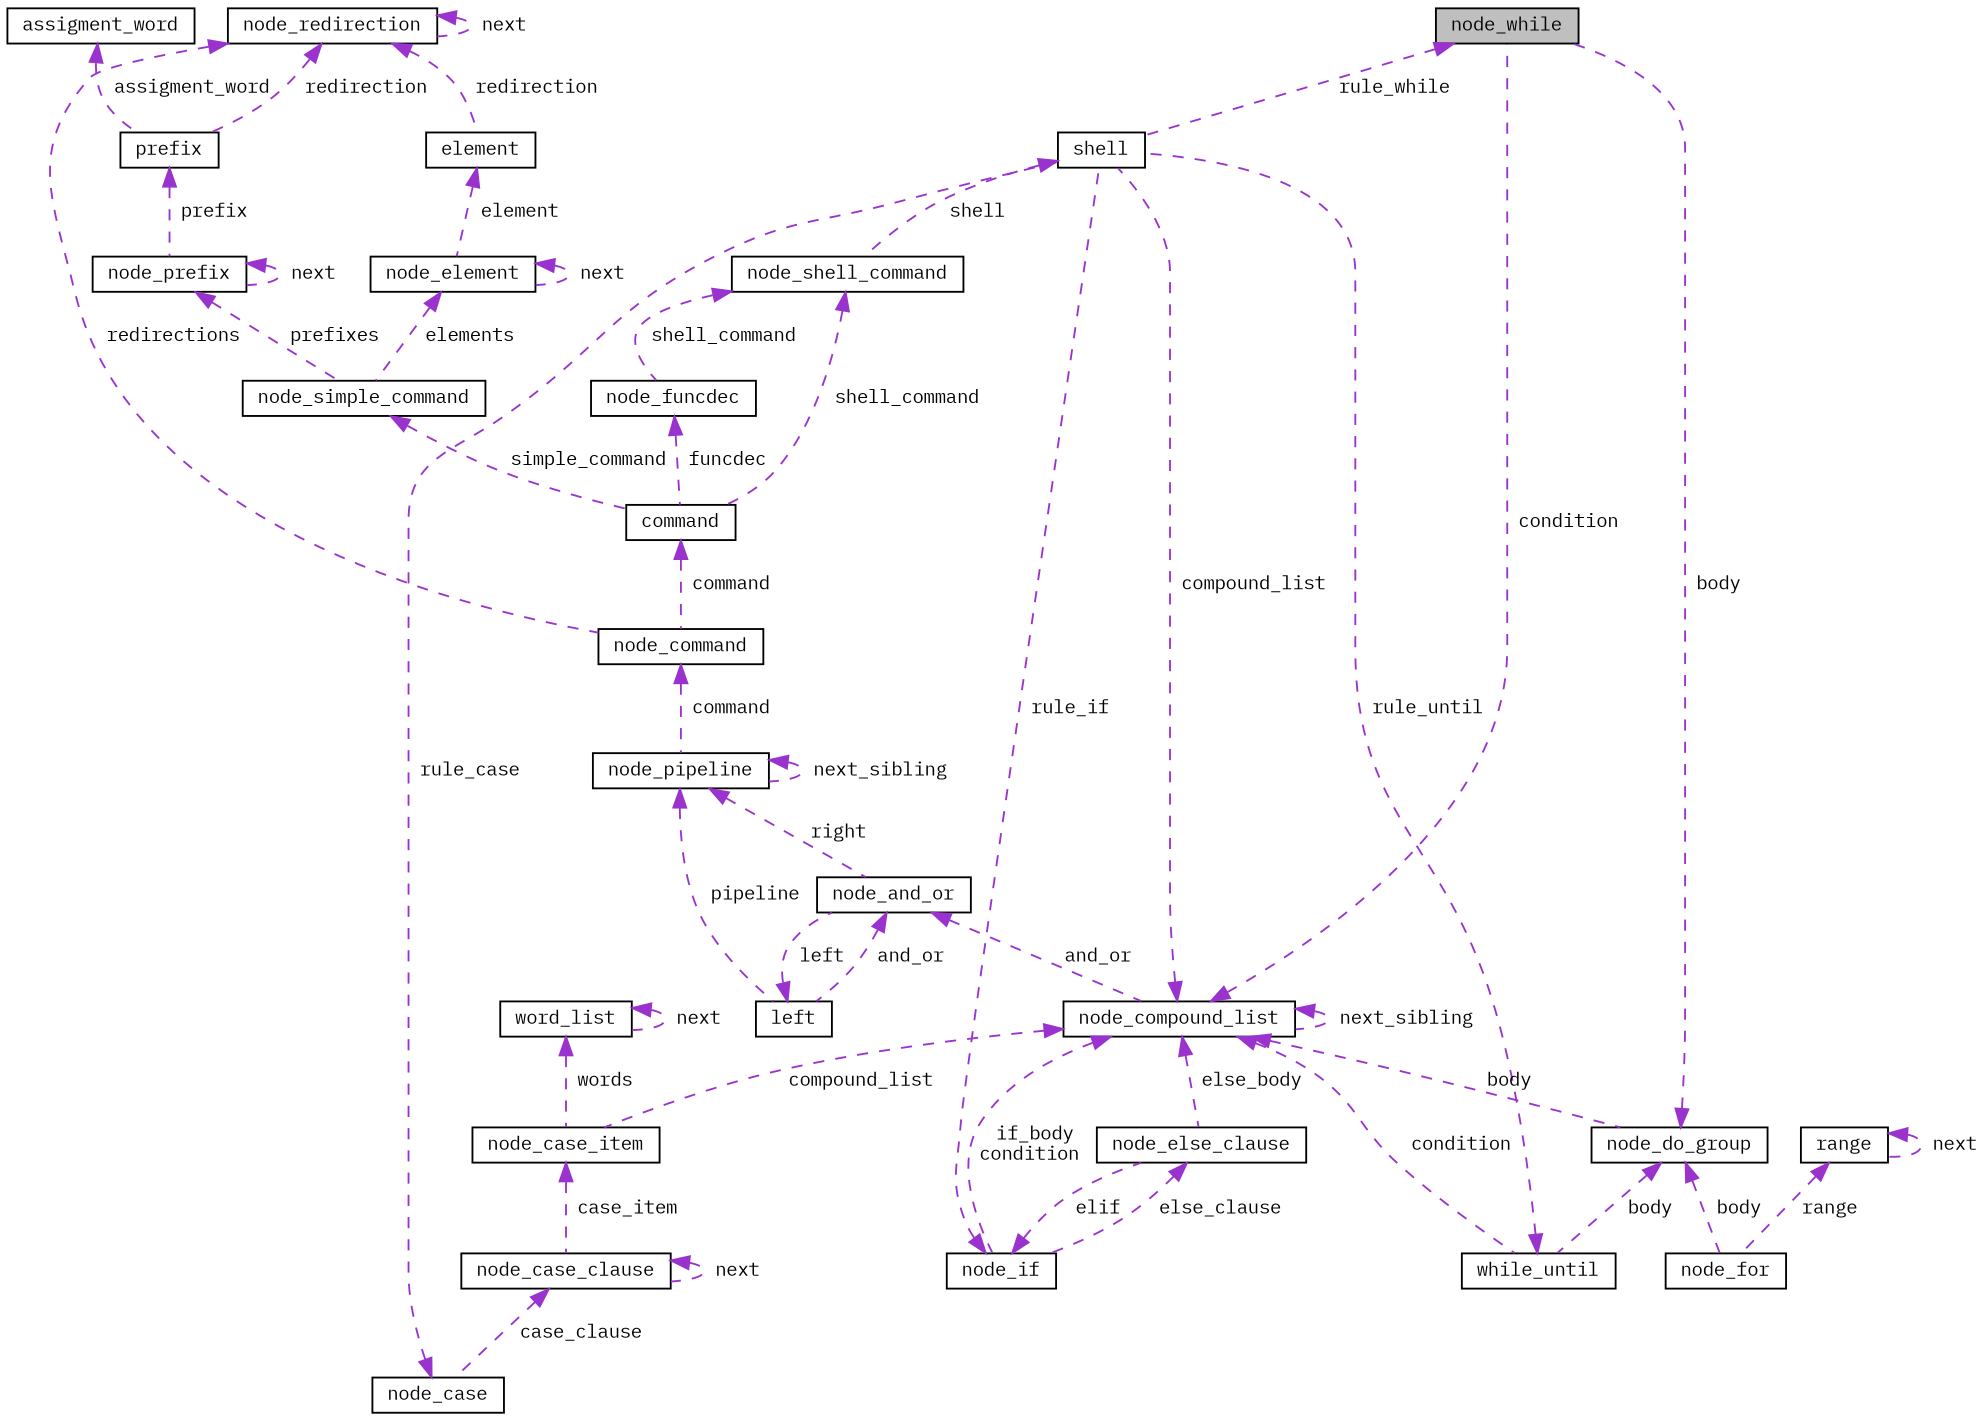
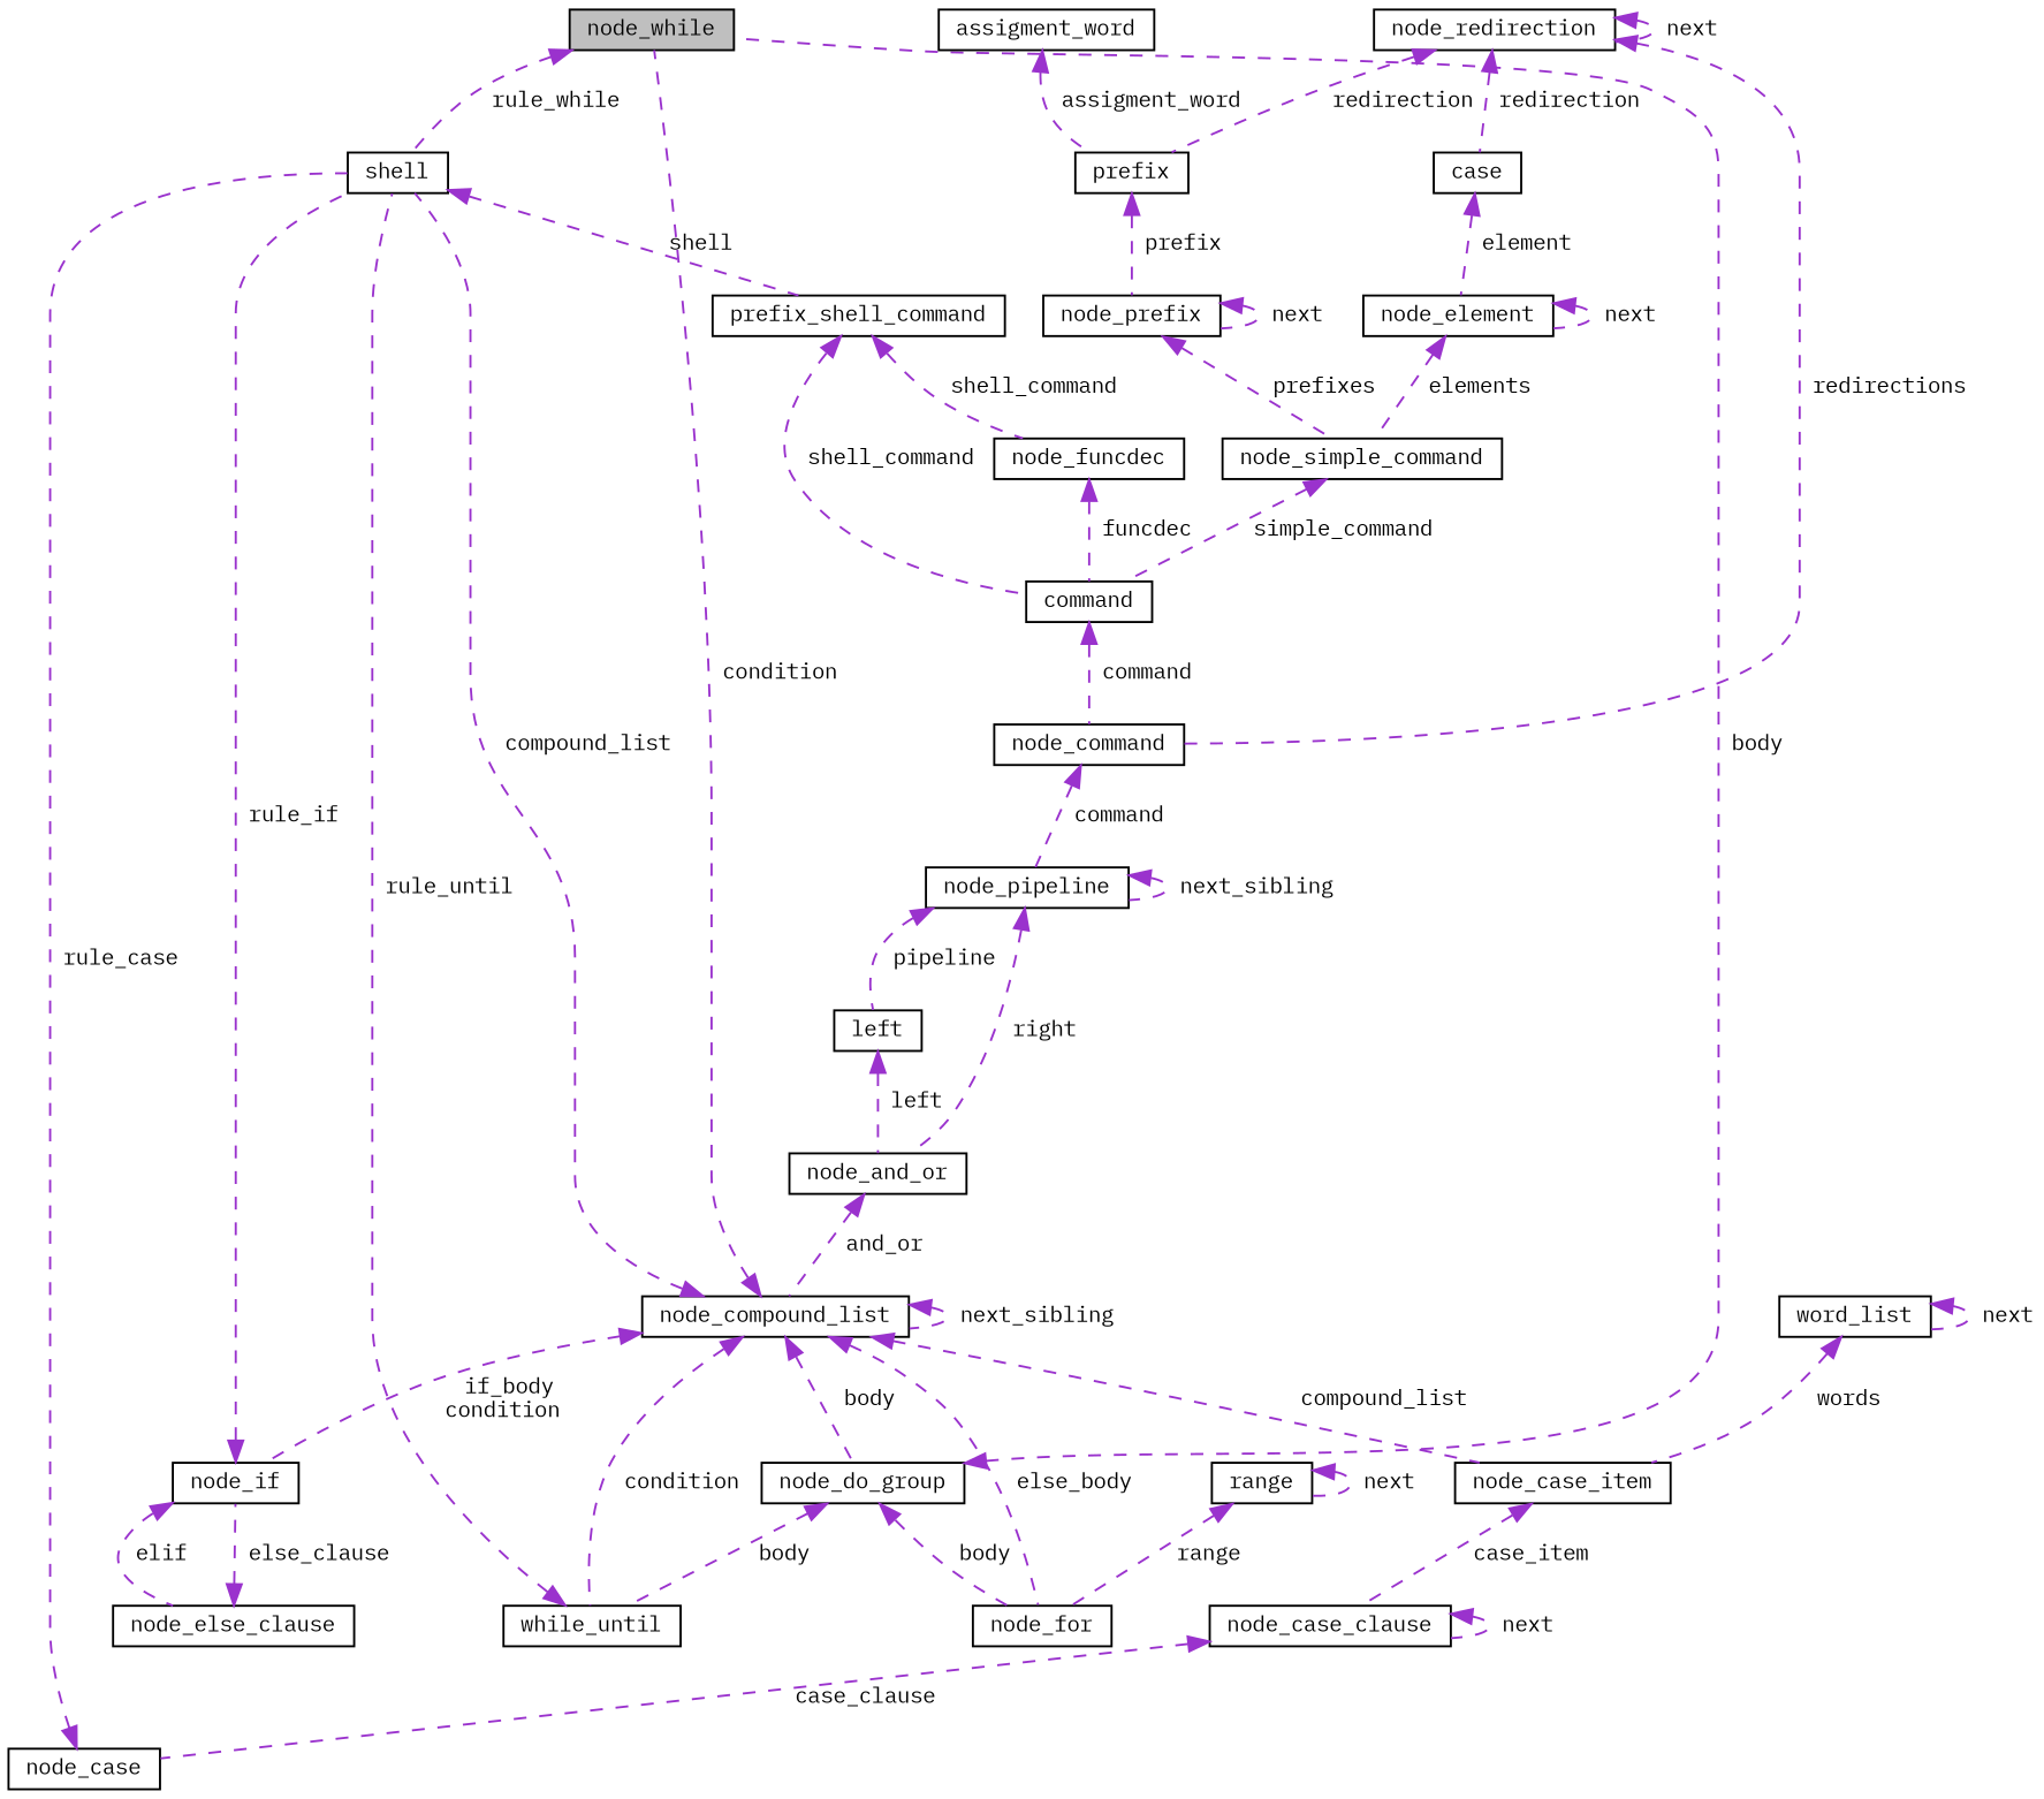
  digraph {
    fontname="IBM Plex Mono"
    node [color=black fillcolor=white fontname="IBM Plex Mono" fontsize=10 shape=record style=filled]
    edge [color=darkorchid3 dir=back fontname="IBM Plex Mono" fontsize=10 labelfontname=Helvetica labelfontsize=10 style=dashed]
    n1 [fillcolor=grey75 fontcolor=black height=0.2 label=node_while width=0.4]
    n2 [height=0.2 label=shell width=0.4]
-   n3 [height=0.2 label=node_shell_command width=0.4]
+   n3 [height=0.2 label=prefix_shell_command width=0.4]
    n4 [height=0.2 label=node_do_group width=0.4]
    n5 [height=0.2 label=while_until width=0.4]
    n6 [height=0.2 label=node_for width=0.4]
    n7 [height=0.2 label=node_compound_list width=0.4]
    n8 [height=0.2 label=node_if width=0.4]
    n9 [height=0.2 label=node_else_clause width=0.4]
    n10 [height=0.2 label=node_case_item width=0.4]
    n11 [height=0.2 label=node_case_clause width=0.4]
    n12 [height=0.2 label=node_and_or width=0.4]
    n13 [height=0.2 label=left width=0.4]
    n14 [height=0.2 label=node_pipeline width=0.4]
    n15 [height=0.2 label=node_command width=0.4]
    n16 [height=0.2 label=node_redirection width=0.4]
-   n17 [height=0.2 label=element width=0.4]
+   n17 [height=0.2 label=case width=0.4]
    n18 [height=0.2 label=prefix width=0.4]
    n19 [height=0.2 label=node_element width=0.4]
    n20 [height=0.2 label=node_prefix width=0.4]
    n21 [height=0.2 label=command width=0.4]
    n22 [height=0.2 label=node_funcdec width=0.4]
    n23 [height=0.2 label=range width=0.4]
    n24 [height=0.2 label=node_case width=0.4]
    n25 [height=0.2 label=word_list width=0.4]
    n26 [height=0.2 label=node_simple_command width=0.4]
    n27 [height=0.2 label=assigment_word width=0.4]
    n1 -> n2 [label=" rule_while"]
    n2 -> n3 [label=" shell"]
    n3 -> n21 [label=" shell_command"]
    n3 -> n22 [label=" shell_command"]
    n4 -> n1 [label=" body"]
    n4 -> n5 [label=" body"]
    n4 -> n6 [label=" body"]
    n5 -> n2 [label=" rule_until"]
    n7 -> n1 [label=" condition"]
    n7 -> n2 [label=" compound_list"]
    n7 -> n4 [label=" body"]
    n7 -> n5 [label=" condition"]
    n7 -> n7 [label=" next_sibling"]
    n7 -> n8 [label=" if_body\ncondition"]
-   n7 -> n9 [label=" else_body"]
+   n7 -> n6 [label=" else_body"]
    n7 -> n10 [label=" compound_list"]
    n8 -> n2 [label=" rule_if"]
    n8 -> n9 [label=" elif"]
    n9 -> n8 [label=" else_clause"]
    n10 -> n11 [label=" case_item"]
    n11 -> n11 [label=" next"]
    n11 -> n24 [label=" case_clause"]
    n12 -> n7 [label=" and_or"]
-   n12 -> n13 [label=" and_or"]
    n13 -> n12 [label=" left"]
    n14 -> n12 [label=" right"]
    n14 -> n13 [label=" pipeline"]
    n14 -> n14 [label=" next_sibling"]
    n15 -> n14 [label=" command"]
    n16 -> n15 [label=" redirections"]
    n16 -> n16 [label=" next"]
    n16 -> n17 [label=" redirection"]
    n16 -> n18 [label=" redirection"]
    n17 -> n19 [label=" element"]
    n18 -> n20 [label=" prefix"]
    n19 -> n19 [label=" next"]
    n19 -> n26 [label=" elements"]
    n20 -> n20 [label=" next"]
    n20 -> n26 [label=" prefixes"]
    n21 -> n15 [label=" command"]
    n22 -> n21 [label=" funcdec"]
    n23 -> n6 [label=" range"]
    n23 -> n23 [label=" next"]
    n24 -> n2 [label=" rule_case"]
    n25 -> n10 [label=" words"]
    n25 -> n25 [label=" next"]
    n26 -> n21 [label=" simple_command"]
    n27 -> n18 [label=" assigment_word"]
  }
